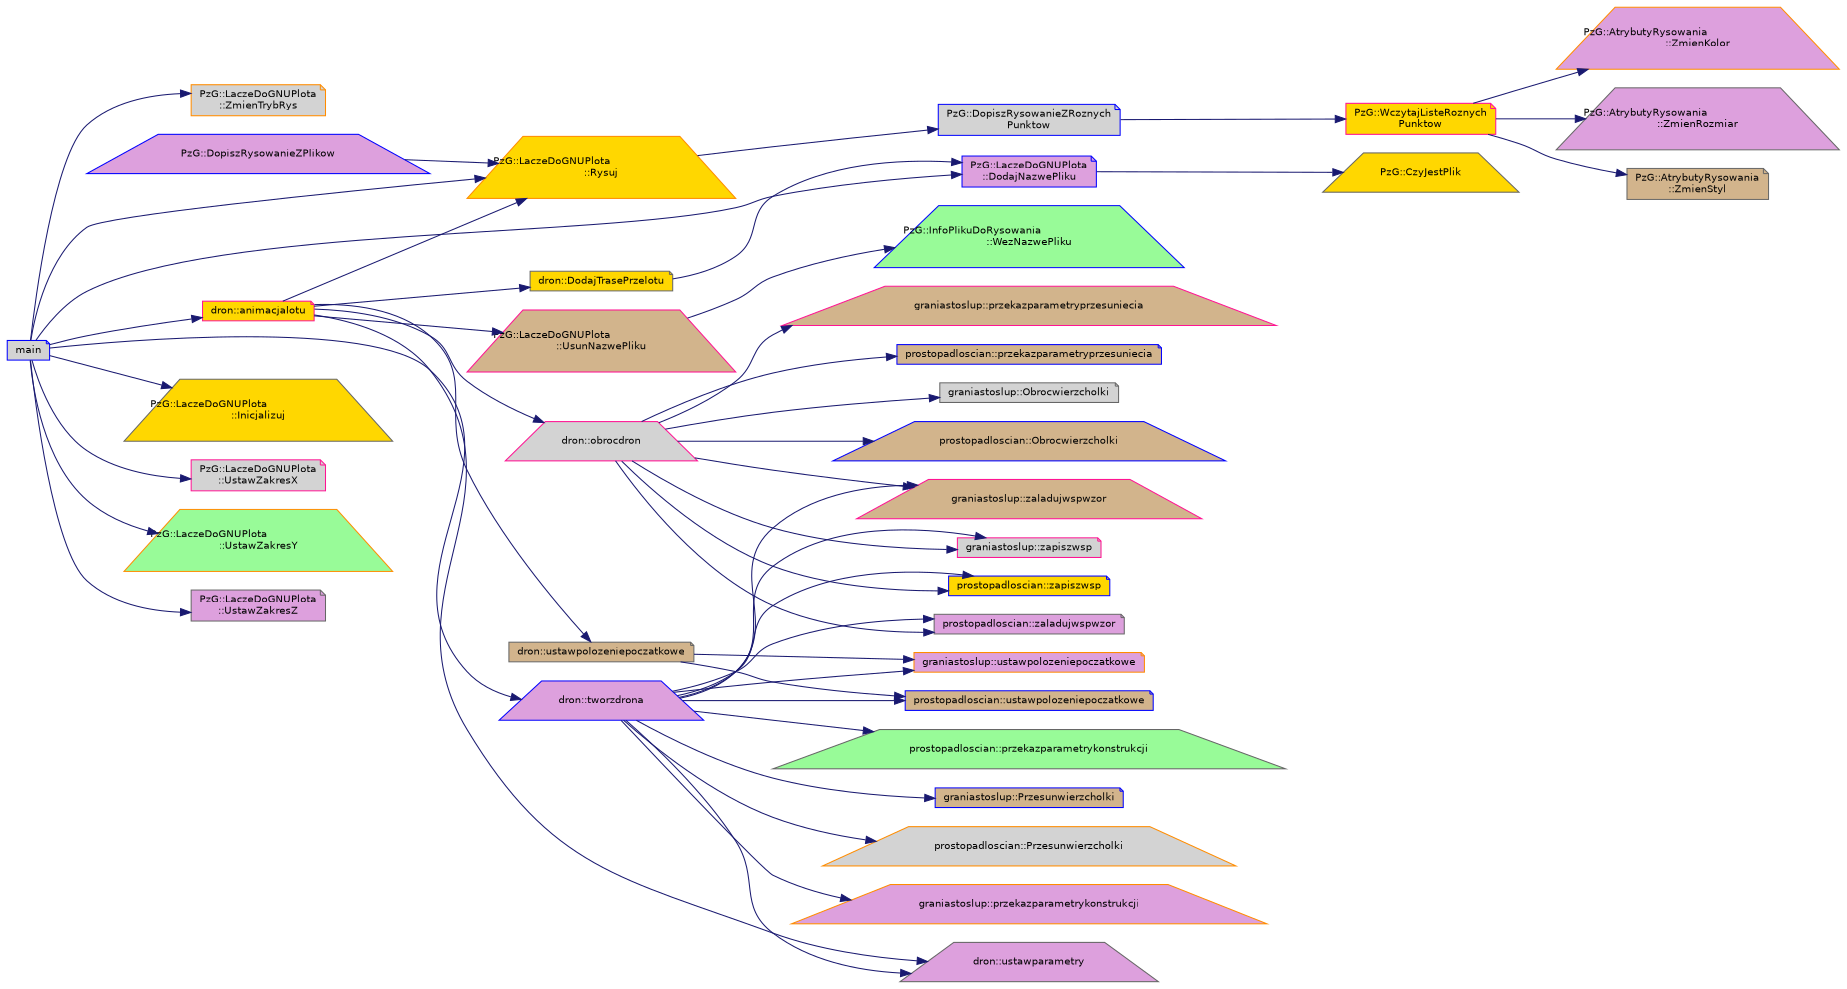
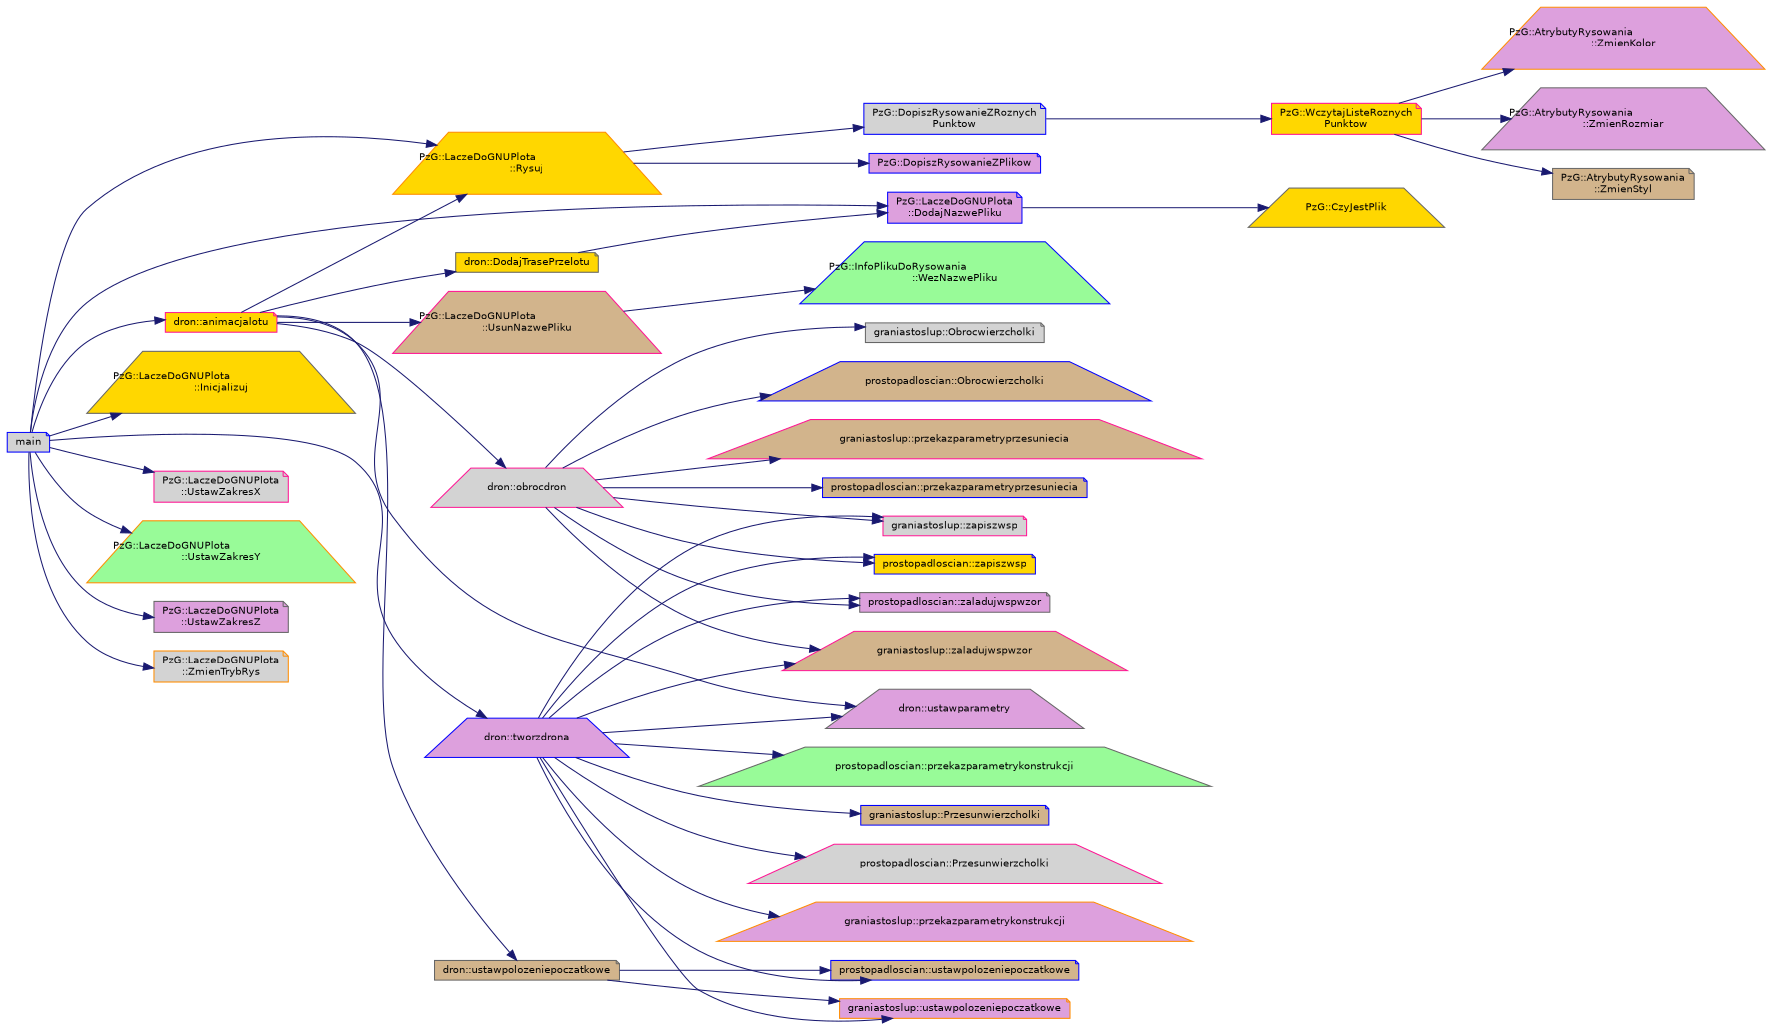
  digraph {
    rankdir=LR
    node [color=blue fillcolor=plum fontname=Helvetica fontsize=10 shape=note style=filled]
    edge [color=midnightblue fontname=Helvetica fontsize=10 labelfontname=Helvetica labelfontsize=10 style=solid]
    n1 [fillcolor=lightgrey fontcolor=black height=0.2 label=main width=0.4]
    n2 [color=deeppink fillcolor=gold height=0.2 label="dron::animacjalotu" width=0.4]
    n3 [height=0.2 label="PzG::LaczeDoGNUPlota\l::DodajNazwePliku" width=0.4]
    n4 [color=darkorange fillcolor=gold height=0.2 label="PzG::LaczeDoGNUPlota\l::Rysuj" shape=trapezium width=0.4]
    n5 [color=gray40 fillcolor=gold height=0.2 label="PzG::LaczeDoGNUPlota\l::Inicjalizuj" shape=trapezium width=0.4]
    n6 [height=0.2 label="dron::tworzdrona" shape=trapezium width=0.4]
    n7 [color=deeppink fillcolor=lightgrey height=0.2 label="PzG::LaczeDoGNUPlota\l::UstawZakresX" width=0.4]
    n8 [color=darkorange fillcolor=palegreen height=0.2 label="PzG::LaczeDoGNUPlota\l::UstawZakresY" shape=trapezium width=0.4]
    n9 [color=gray40 height=0.2 label="PzG::LaczeDoGNUPlota\l::UstawZakresZ" width=0.4]
    n10 [color=darkorange fillcolor=lightgrey height=0.2 label="PzG::LaczeDoGNUPlota\l::ZmienTrybRys" width=0.4]
    n11 [color=gray40 fillcolor=gold height=0.2 label="dron::DodajTrasePrzelotu" width=0.4]
    n12 [color=deeppink fillcolor=lightgrey height=0.2 label="dron::obrocdron" shape=trapezium width=0.4]
    n13 [color=gray40 height=0.2 label="dron::ustawparametry" shape=trapezium width=0.4]
    n14 [color=gray40 fillcolor=tan height=0.2 label="dron::ustawpolozeniepoczatkowe" width=0.4]
    n15 [color=deeppink fillcolor=tan height=0.2 label="PzG::LaczeDoGNUPlota\l::UsunNazwePliku" shape=trapezium width=0.4]
    n16 [color=gray40 fillcolor=gold height=0.2 label="PzG::CzyJestPlik" shape=trapezium width=0.4]
-   n17 [height=0.2 label="PzG::DopiszRysowanieZPlikow" shape=trapezium width=0.4]
+   n17 [height=0.2 label="PzG::DopiszRysowanieZPlikow" width=0.4]
    n18 [fillcolor=lightgrey height=0.2 label="PzG::DopiszRysowanieZRoznych\lPunktow" width=0.4]
    n19 [color=gray40 height=0.2 label="prostopadloscian::zaladujwspwzor" width=0.4]
    n20 [color=deeppink fillcolor=tan height=0.2 label="graniastoslup::zaladujwspwzor" shape=trapezium width=0.4]
    n21 [color=deeppink fillcolor=lightgrey height=0.2 label="graniastoslup::zapiszwsp" width=0.4]
    n22 [fillcolor=gold height=0.2 label="prostopadloscian::zapiszwsp" width=0.4]
    n23 [fillcolor=tan height=0.2 label="prostopadloscian::ustawpolozeniepoczatkowe" width=0.4]
    n24 [color=darkorange height=0.2 label="graniastoslup::ustawpolozeniepoczatkowe" width=0.4]
    n25 [color=darkorange height=0.2 label="graniastoslup::przekazparametrykonstrukcji" shape=trapezium width=0.4]
    n26 [color=gray40 fillcolor=palegreen height=0.2 label="prostopadloscian::przekazparametrykonstrukcji" shape=trapezium width=0.4]
    n27 [fillcolor=tan height=0.2 label="graniastoslup::Przesunwierzcholki" width=0.4]
-   n28 [color=darkorange fillcolor=lightgrey height=0.2 label="prostopadloscian::Przesunwierzcholki" shape=trapezium width=0.4]
+   n28 [color=deeppink fillcolor=lightgrey height=0.2 label="prostopadloscian::Przesunwierzcholki" shape=trapezium width=0.4]
    n29 [color=gray40 fillcolor=lightgrey height=0.2 label="graniastoslup::Obrocwierzcholki" width=0.4]
    n30 [fillcolor=tan height=0.2 label="prostopadloscian::Obrocwierzcholki" shape=trapezium width=0.4]
    n31 [color=deeppink fillcolor=tan height=0.2 label="graniastoslup::przekazparametryprzesuniecia" shape=trapezium width=0.4]
    n32 [fillcolor=tan height=0.2 label="prostopadloscian::przekazparametryprzesuniecia" width=0.4]
    n33 [fillcolor=palegreen height=0.2 label="PzG::InfoPlikuDoRysowania\l::WezNazwePliku" shape=trapezium width=0.4]
    n34 [color=deeppink fillcolor=gold height=0.2 label="PzG::WczytajListeRoznych\lPunktow" width=0.4]
    n35 [color=darkorange height=0.2 label="PzG::AtrybutyRysowania\l::ZmienKolor" shape=trapezium width=0.4]
    n36 [color=gray40 height=0.2 label="PzG::AtrybutyRysowania\l::ZmienRozmiar" shape=trapezium width=0.4]
    n37 [color=gray40 fillcolor=tan height=0.2 label="PzG::AtrybutyRysowania\l::ZmienStyl" width=0.4]
    n1 -> n2
    n1 -> n3
    n1 -> n4
    n1 -> n5
    n1 -> n6
    n1 -> n7
    n1 -> n8
    n1 -> n9
    n1 -> n10
    n2 -> n4
    n2 -> n11
    n2 -> n12
    n2 -> n13
    n2 -> n14
    n2 -> n15
    n3 -> n16
-   n17 -> n4
+   n4 -> n17
    n4 -> n18
    n6 -> n13
    n6 -> n19
    n6 -> n20
    n6 -> n21
    n6 -> n22
    n6 -> n23
    n6 -> n24
    n6 -> n25
    n6 -> n26
    n6 -> n27
    n6 -> n28
    n11 -> n3
    n12 -> n19
    n12 -> n20
    n12 -> n21
    n12 -> n22
    n12 -> n29
    n12 -> n30
    n12 -> n31
    n12 -> n32
    n14 -> n23
    n14 -> n24
    n15 -> n33
    n18 -> n34
    n34 -> n35
    n34 -> n36
    n34 -> n37
  }
